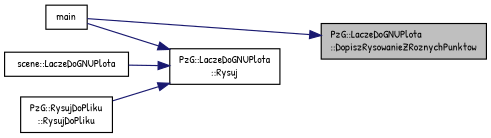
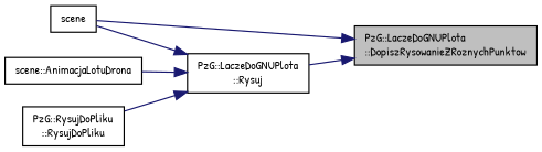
  digraph {
    fontname="Patrick Hand"
    rankdir=RL
    node [color=black fillcolor=white fontname="Patrick Hand" fontsize=10 shape=record style=filled]
    edge [color=midnightblue dir=back fontname="Patrick Hand" fontsize=10 labelfontname=Helvetica labelfontsize=10 style=solid]
    n1 [fillcolor=grey75 fontcolor=black height=0.2 label="PzG::LaczeDoGNUPlota\l::DopiszRysowanieZRoznychPunktow" width=0.4]
    n2 [height=0.2 label="PzG::LaczeDoGNUPlota\l::Rysuj" width=0.4]
-   n3 [height=0.2 label=main width=0.4]
-   n4 [height=0.2 label="scene::LaczeDoGNUPlota" width=0.4]
+   n3 [height=0.2 label=scene width=0.4]
+   n4 [height=0.2 label="scene::AnimacjaLotuDrona" width=0.4]
    n5 [height=0.2 label="PzG::RysujDoPliku\l::RysujDoPliku" width=0.4]
+   n1 -> n2
    n1 -> n3
    n2 -> n3
    n2 -> n4
    n2 -> n5
  }
